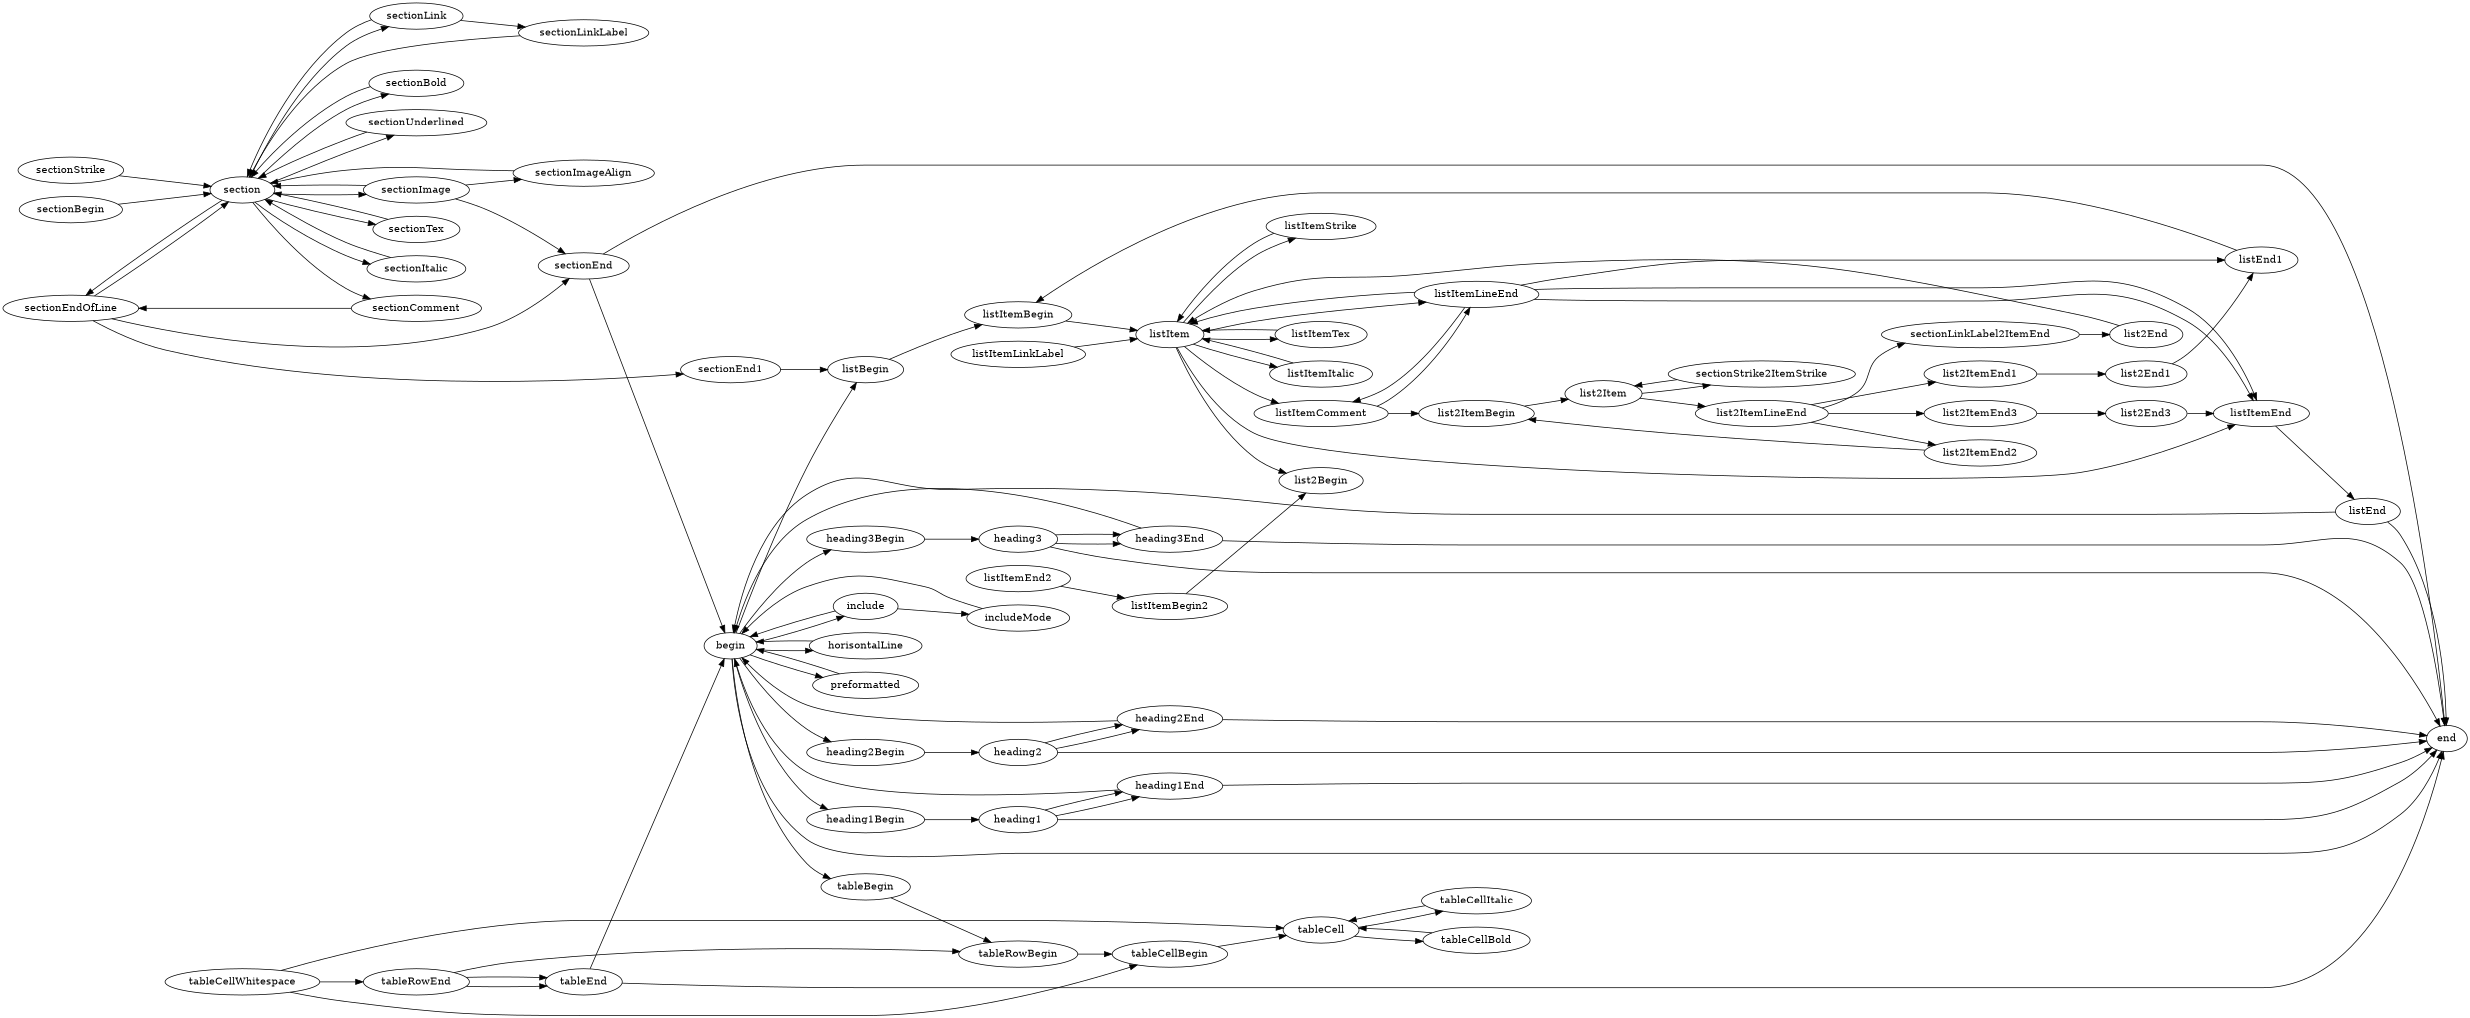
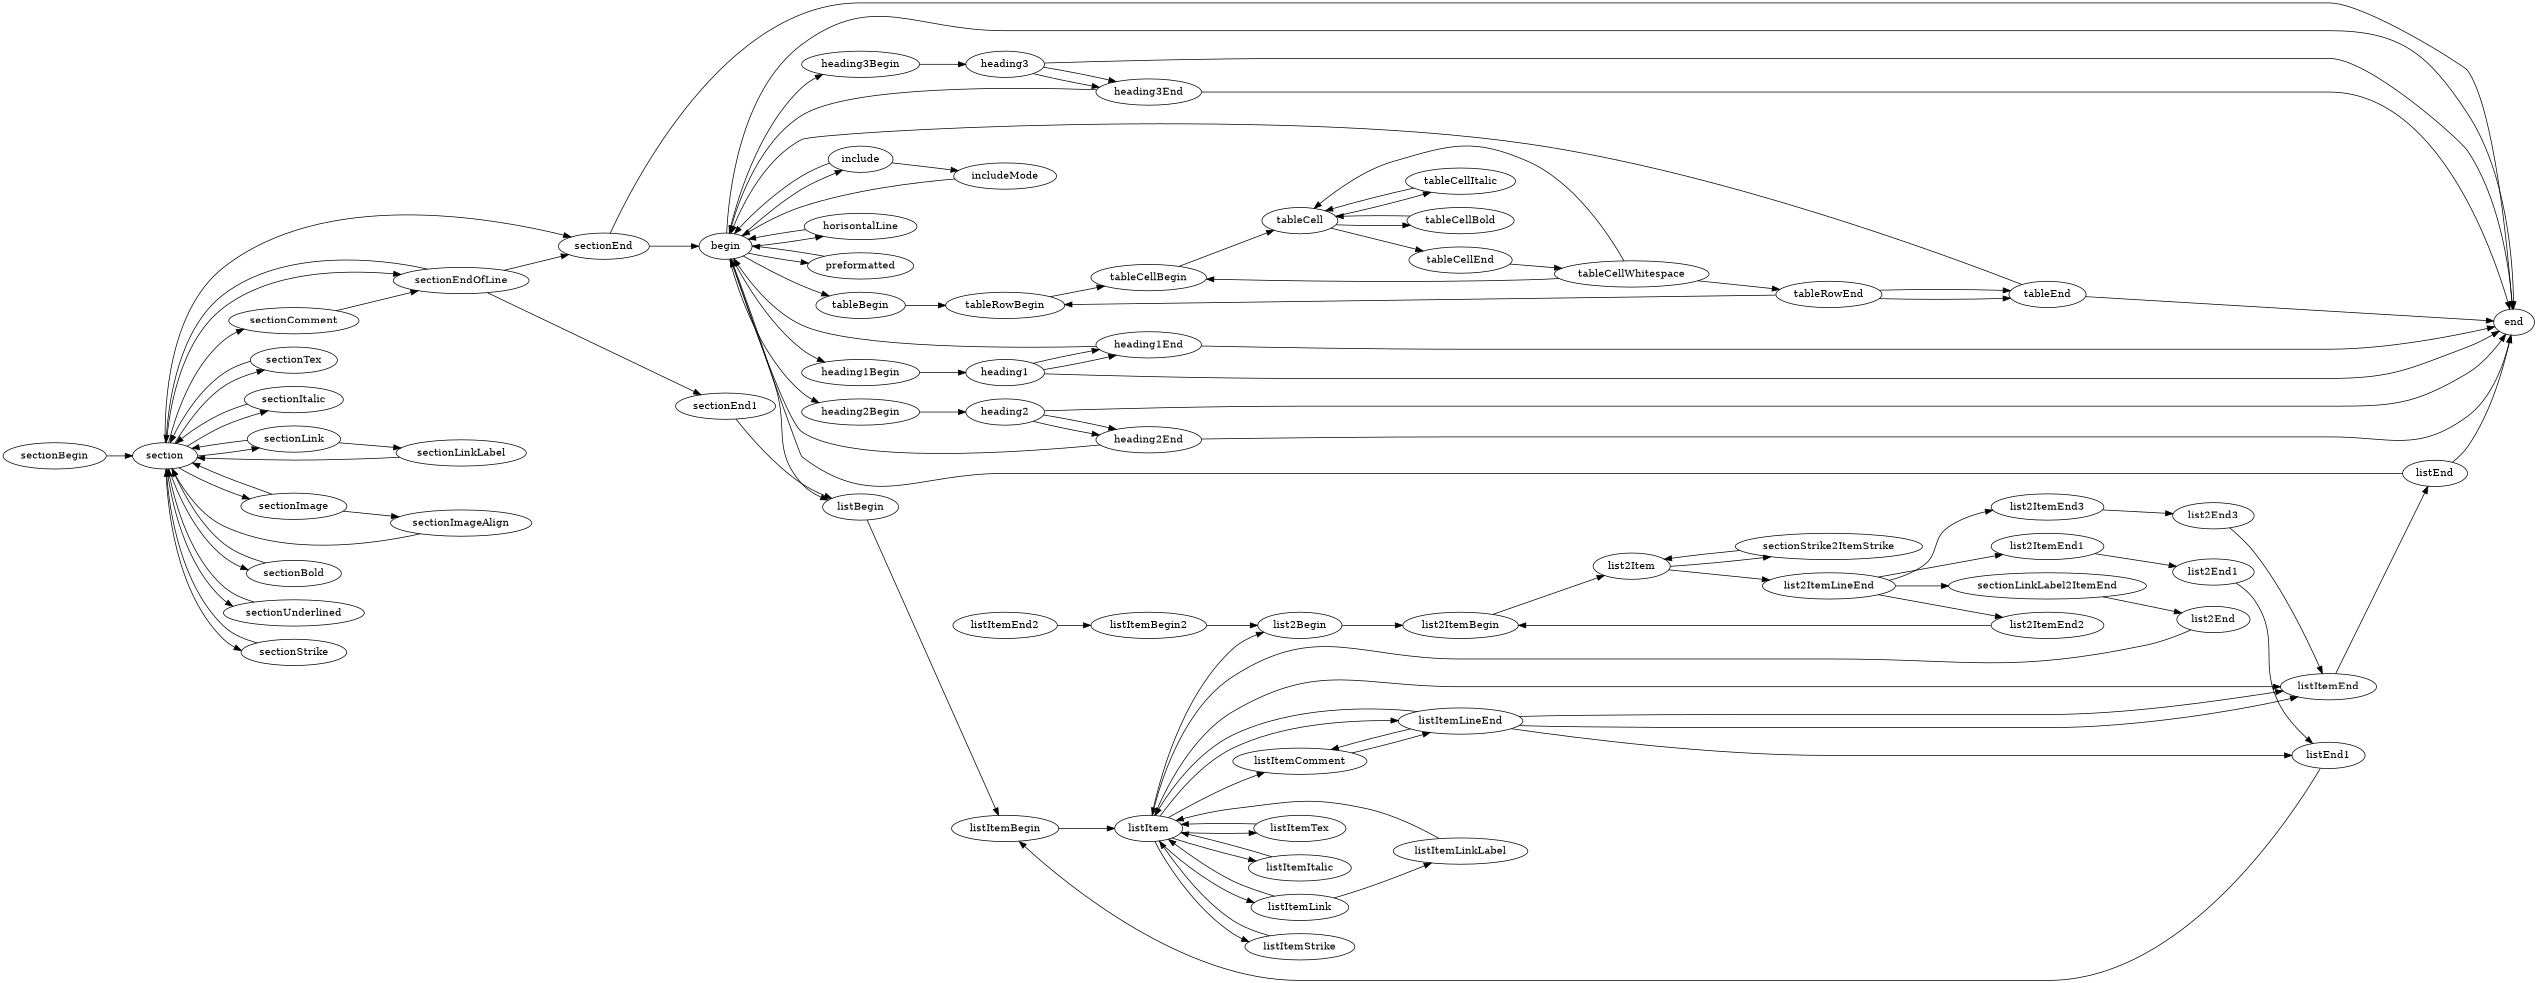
  digraph {
    rankdir=LR
    begin
    include
    horisontalLine
    preformatted
    listBegin
    tableBegin
    heading3Begin
    heading2Begin
    heading1Begin
    end
    includeMode
    listItemBegin
    tableRowBegin
    heading3
    heading2
    heading1
    sectionBegin
    section
    listItem
    tableCellBegin
    heading3End
    heading2End
    heading1End
    sectionEndOfLine
    sectionTex
    sectionItalic
    sectionLink
    sectionImage
    sectionBold
    sectionComment
    sectionUnderlined
    sectionStrike
    sectionEnd
    sectionEnd1
    sectionLinkLabel
    sectionImageAlign
    listItemTex
    listItemItalic
+   listItemLink
    listItemStrike
    listItemComment
    list2Begin
    listItemLineEnd
    listItemEnd
    listItemLinkLabel
    list2ItemBegin
    n47 [label=listEnd1]
    listEnd
    list2Item
    listItemEnd2
    listItemBegin2
    n52 [label=sectionStrike2ItemStrike]
    list2ItemLineEnd
    n54 [label=sectionLinkLabel2ItemEnd]
    list2ItemEnd3
    list2ItemEnd2
    list2ItemEnd1
    list2End
    list2End3
    list2End1
    tableCell
+   tableCellEnd
    tableCellBold
    tableCellItalic
    tableCellWhitespace
    tableRowEnd
    tableEnd
    begin -> include
    begin -> horisontalLine
    begin -> preformatted
    begin -> listBegin
    begin -> tableBegin
    begin -> heading3Begin
    begin -> heading2Begin
    begin -> heading1Begin
    begin -> end
    include -> begin
    include -> includeMode
    horisontalLine -> begin
    preformatted -> begin
    listBegin -> listItemBegin
    tableBegin -> tableRowBegin
    heading3Begin -> heading3
    heading2Begin -> heading2
    heading1Begin -> heading1
    includeMode -> begin
    listItemBegin -> listItem
    tableRowBegin -> tableCellBegin
    heading3 -> end
    heading3 -> heading3End
    heading3 -> heading3End
    heading2 -> end
    heading2 -> heading2End
    heading2 -> heading2End
    heading1 -> end
    heading1 -> heading1End
    heading1 -> heading1End
    sectionBegin -> section
    section -> sectionEndOfLine
    section -> sectionTex
    section -> sectionItalic
    section -> sectionLink
    section -> sectionImage
    section -> sectionBold
    section -> sectionComment
    section -> sectionUnderlined
-   sectionImage -> sectionEnd
+   section -> sectionStrike
+   section -> sectionEnd
    listItem -> listItemTex
    listItem -> listItemItalic
+   listItem -> listItemLink
    listItem -> listItemStrike
    listItem -> listItemComment
    listItem -> list2Begin
    listItem -> listItemLineEnd
    listItem -> listItemEnd
    tableCellBegin -> tableCell
    heading3End -> begin
    heading3End -> end
    heading2End -> begin
    heading2End -> end
    heading1End -> begin
    heading1End -> end
    sectionEndOfLine -> section
    sectionEndOfLine -> sectionEnd
    sectionEndOfLine -> sectionEnd1
    sectionTex -> section
    sectionItalic -> section
    sectionLink -> section
    sectionLink -> sectionLinkLabel
    sectionImage -> section
    sectionImage -> sectionImageAlign
    sectionBold -> section
    sectionComment -> sectionEndOfLine
    sectionUnderlined -> section
    sectionStrike -> section
    sectionEnd -> begin
    sectionEnd -> end
    sectionEnd1 -> listBegin
    sectionLinkLabel -> section
    sectionImageAlign -> section
    listItemTex -> listItem
    listItemItalic -> listItem
+   listItemLink -> listItem
+   listItemLink -> listItemLinkLabel
    listItemStrike -> listItem
    listItemComment -> listItemLineEnd
-   listItemComment -> list2ItemBegin
+   list2Begin -> list2ItemBegin
    listItemLineEnd -> listItem
    listItemLineEnd -> listItemComment
    listItemLineEnd -> listItemEnd
    listItemLineEnd -> listItemEnd
    listItemLineEnd -> n47
    listItemEnd -> listEnd
    listItemLinkLabel -> listItem
    list2ItemBegin -> list2Item
    n47 -> listItemBegin
    listEnd -> begin
    listEnd -> end
    list2Item -> n52
    list2Item -> list2ItemLineEnd
    listItemEnd2 -> listItemBegin2
    listItemBegin2 -> list2Begin
    n52 -> list2Item
    list2ItemLineEnd -> n54
    list2ItemLineEnd -> list2ItemEnd3
    list2ItemLineEnd -> list2ItemEnd2
    list2ItemLineEnd -> list2ItemEnd1
    n54 -> list2End
    list2ItemEnd3 -> list2End3
    list2ItemEnd2 -> list2ItemBegin
    list2ItemEnd1 -> list2End1
    list2End -> listItem
    list2End3 -> listItemEnd
    list2End1 -> n47
+   tableCell -> tableCellEnd
    tableCell -> tableCellBold
    tableCell -> tableCellItalic
+   tableCellEnd -> tableCellWhitespace
    tableCellBold -> tableCell
    tableCellItalic -> tableCell
    tableCellWhitespace -> tableCellBegin
    tableCellWhitespace -> tableCell
    tableCellWhitespace -> tableRowEnd
    tableRowEnd -> tableRowBegin
    tableRowEnd -> tableEnd
    tableRowEnd -> tableEnd
    tableEnd -> begin
    tableEnd -> end
  }
